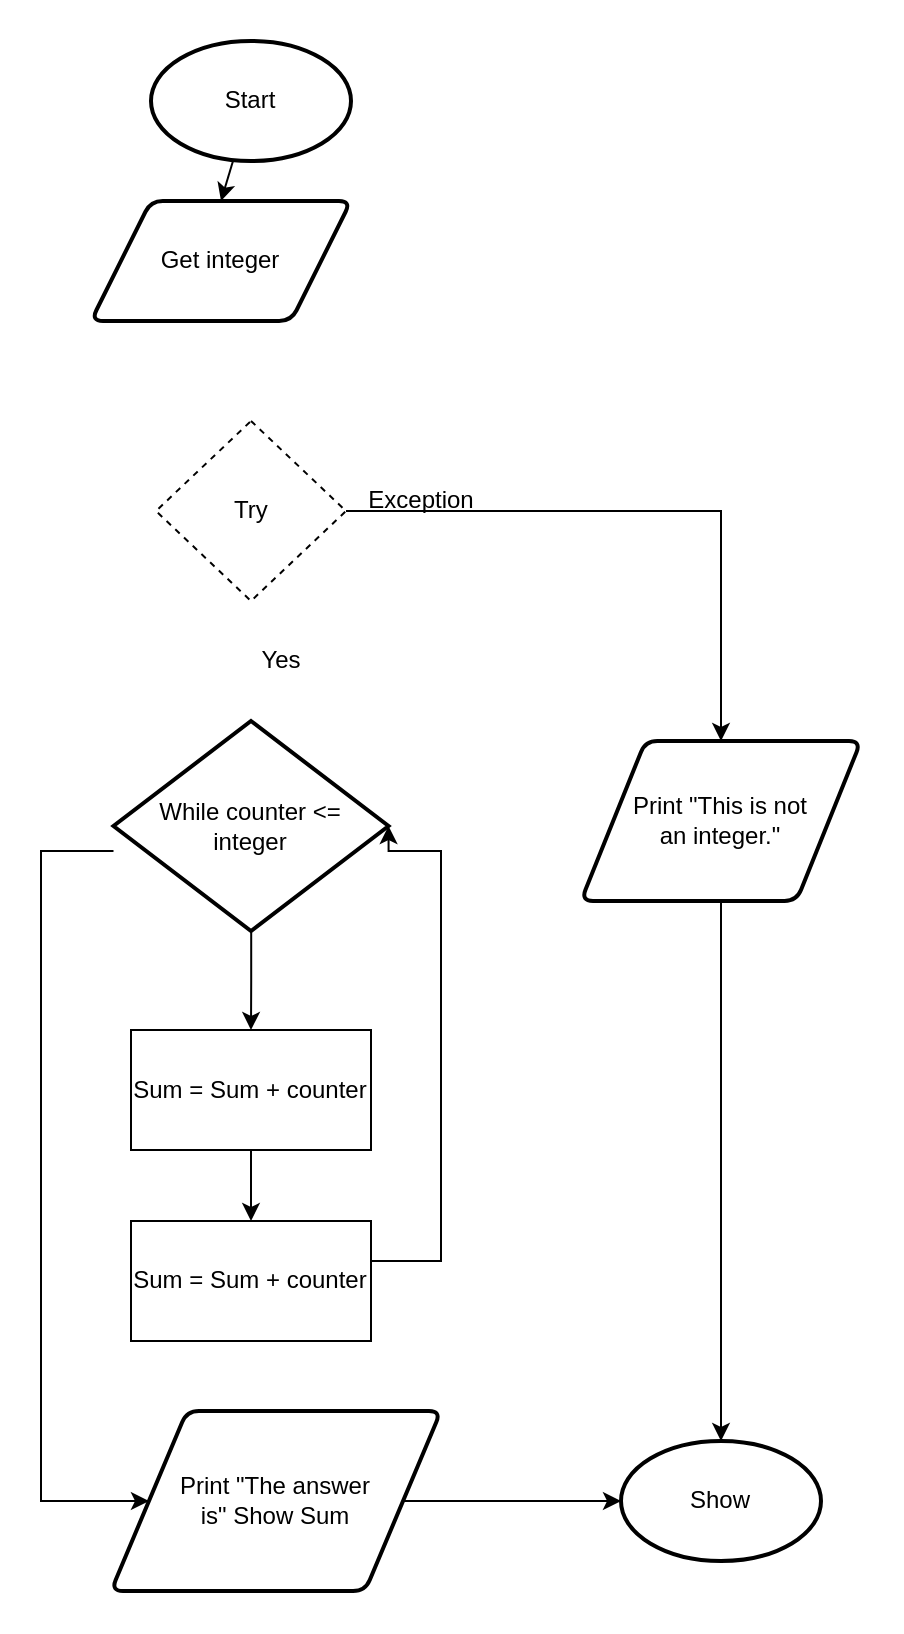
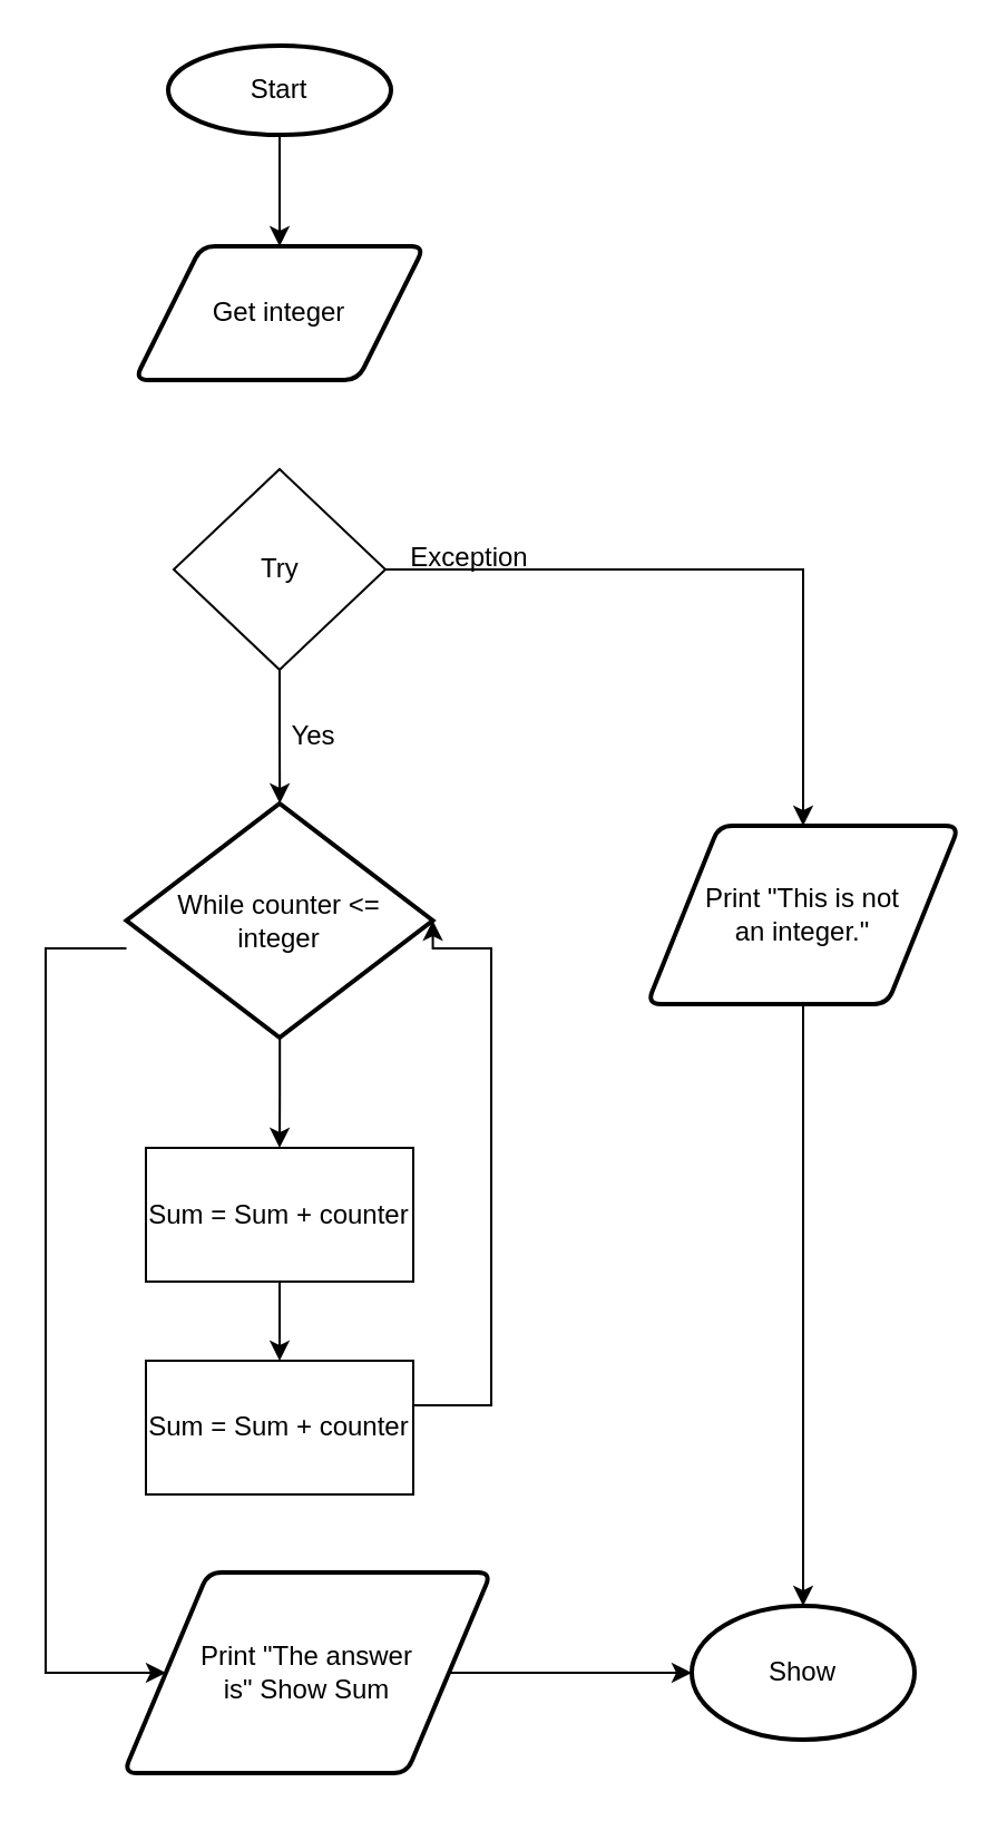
  <mxCell id="0" />
  <mxCell id="1" parent="0" />
  <mxCell id="2" style="edgeStyle=none;html=1;entryX=0.5;entryY=0;entryDx=0;entryDy=0;" parent="1" source="3" target="4" edge="1"><mxGeometry relative="1" as="geometry" /></mxCell>
- <mxCell id="3" value="Start" style="strokeWidth=2;html=1;shape=mxgraph.flowchart.start_1;whiteSpace=wrap;" parent="1" vertex="1"><mxGeometry x="75" y="20" width="100" height="60" as="geometry" /></mxCell>
- <mxCell id="4" value="Get integer" style="shape=parallelogram;html=1;strokeWidth=2;perimeter=parallelogramPerimeter;whiteSpace=wrap;rounded=1;arcSize=12;size=0.23;" parent="1" vertex="1"><mxGeometry x="45" y="100" width="130" height="60" as="geometry" /></mxCell>
+ <mxCell id="3" value="Start" style="strokeWidth=2;html=1;shape=mxgraph.flowchart.start_1;whiteSpace=wrap;" parent="1" vertex="1"><mxGeometry x="75" y="20" width="100" height="40" as="geometry" /></mxCell>
+ <mxCell id="4" value="Get integer" style="shape=parallelogram;html=1;strokeWidth=2;perimeter=parallelogramPerimeter;whiteSpace=wrap;rounded=1;arcSize=12;size=0.23;" parent="1" vertex="1"><mxGeometry x="60" y="110" width="130" height="60" as="geometry" /></mxCell>
  <mxCell id="5" style="edgeStyle=orthogonalEdgeStyle;html=1;entryX=0.5;entryY=0;entryDx=0;entryDy=0;rounded=0;" parent="1" source="7" target="9" edge="1"><mxGeometry relative="1" as="geometry" /></mxCell>
- <mxCell id="7" value="Try" style="rhombus;whiteSpace=wrap;html=1;dashed=1;" parent="1" vertex="1"><mxGeometry x="77.5" y="210" width="95" height="90" as="geometry" /></mxCell>
+ <mxCell id="6" style="edgeStyle=orthogonalEdgeStyle;rounded=0;html=1;" parent="1" source="7" target="12" edge="1"><mxGeometry relative="1" as="geometry" /></mxCell>
+ <mxCell id="7" value="Try" style="rhombus;whiteSpace=wrap;html=1;" parent="1" vertex="1"><mxGeometry x="77.5" y="210" width="95" height="90" as="geometry" /></mxCell>
  <mxCell id="8" style="edgeStyle=orthogonalEdgeStyle;rounded=0;html=1;entryX=0.5;entryY=0;entryDx=0;entryDy=0;entryPerimeter=0;" parent="1" source="9" target="21" edge="1"><mxGeometry relative="1" as="geometry" /></mxCell>
  <mxCell id="9" value="Print &quot;This is not&lt;br&gt;an integer.&quot;" style="shape=parallelogram;html=1;strokeWidth=2;perimeter=parallelogramPerimeter;whiteSpace=wrap;rounded=1;arcSize=12;size=0.23;" parent="1" vertex="1"><mxGeometry x="290" y="370" width="140" height="80" as="geometry" /></mxCell>
  <mxCell id="10" style="edgeStyle=orthogonalEdgeStyle;rounded=0;html=1;entryX=0.5;entryY=0;entryDx=0;entryDy=0;" parent="1" source="12" target="16" edge="1"><mxGeometry relative="1" as="geometry" /></mxCell>
  <mxCell id="11" style="edgeStyle=orthogonalEdgeStyle;rounded=0;html=1;entryX=0;entryY=0.5;entryDx=0;entryDy=0;" parent="1" source="12" target="20" edge="1"><mxGeometry relative="1" as="geometry"><Array as="points"><mxPoint x="20" y="425" /><mxPoint x="20" y="750" /></Array></mxGeometry></mxCell>
  <mxCell id="12" value="While counter &amp;lt;=&lt;br&gt;integer" style="strokeWidth=2;html=1;shape=mxgraph.flowchart.decision;whiteSpace=wrap;" parent="1" vertex="1"><mxGeometry x="56.25" y="360" width="137.5" height="105" as="geometry" /></mxCell>
  <mxCell id="13" value="Exception" style="text;html=1;align=center;verticalAlign=middle;resizable=0;points=[];autosize=1;strokeColor=none;fillColor=none;" parent="1" vertex="1"><mxGeometry x="175" y="240" width="70" height="20" as="geometry" /></mxCell>
  <mxCell id="14" value="Yes" style="text;html=1;align=center;verticalAlign=middle;resizable=0;points=[];autosize=1;strokeColor=none;fillColor=none;" parent="1" vertex="1"><mxGeometry x="120" y="320" width="40" height="20" as="geometry" /></mxCell>
  <mxCell id="15" style="edgeStyle=orthogonalEdgeStyle;rounded=0;html=1;entryX=0.5;entryY=0;entryDx=0;entryDy=0;" parent="1" source="16" target="18" edge="1"><mxGeometry relative="1" as="geometry" /></mxCell>
  <mxCell id="16" value="Sum = Sum + counter" style="whiteSpace=wrap;html=1;" parent="1" vertex="1"><mxGeometry x="65" y="514.5" width="120" height="60" as="geometry" /></mxCell>
  <mxCell id="17" style="edgeStyle=orthogonalEdgeStyle;rounded=0;html=1;entryX=1;entryY=0.5;entryDx=0;entryDy=0;entryPerimeter=0;" parent="1" source="18" target="12" edge="1"><mxGeometry relative="1" as="geometry"><Array as="points"><mxPoint x="220" y="630" /><mxPoint x="220" y="425" /></Array></mxGeometry></mxCell>
  <mxCell id="18" value="Sum = Sum + counter" style="whiteSpace=wrap;html=1;" parent="1" vertex="1"><mxGeometry x="65" y="610" width="120" height="60" as="geometry" /></mxCell>
  <mxCell id="19" style="edgeStyle=orthogonalEdgeStyle;rounded=0;html=1;entryX=0;entryY=0.5;entryDx=0;entryDy=0;entryPerimeter=0;" parent="1" source="20" target="21" edge="1"><mxGeometry relative="1" as="geometry" /></mxCell>
  <mxCell id="20" value="Print &quot;The answer&lt;br&gt;is&quot; Show Sum" style="shape=parallelogram;html=1;strokeWidth=2;perimeter=parallelogramPerimeter;whiteSpace=wrap;rounded=1;arcSize=12;size=0.23;" parent="1" vertex="1"><mxGeometry x="55" y="705" width="165" height="90" as="geometry" /></mxCell>
  <mxCell id="21" value="Show" style="strokeWidth=2;html=1;shape=mxgraph.flowchart.start_1;whiteSpace=wrap;" parent="1" vertex="1"><mxGeometry x="310" y="720" width="100" height="60" as="geometry" /></mxCell>
